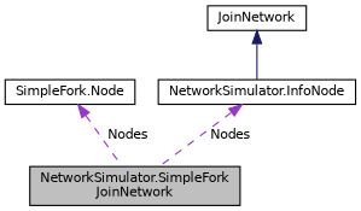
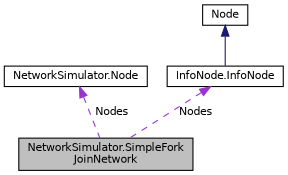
  digraph {
    node [color=black fillcolor=white fontname=Helvetica fontsize=10 shape=record style=filled]
    edge [color=darkorchid3 dir=back fontname=Helvetica fontsize=10 labelfontname=Helvetica labelfontsize=10 style=dashed]
    n1 [fillcolor=grey75 fontcolor=black height=0.2 label="NetworkSimulator.SimpleFork\lJoinNetwork" width=0.4]
-   n2 [height=0.2 label="SimpleFork.Node" width=0.4]
-   n3 [height=0.2 label="NetworkSimulator.InfoNode" width=0.4]
-   n4 [height=0.2 label=JoinNetwork width=0.4]
+   n2 [height=0.2 label="NetworkSimulator.Node" width=0.4]
+   n3 [height=0.2 label="InfoNode.InfoNode" width=0.4]
+   n4 [height=0.2 label="Node" width=0.4]
    n2 -> n1 [label=" Nodes"]
    n3 -> n1 [label=" Nodes"]
    n4 -> n3 [color=midnightblue style=solid]
  }
